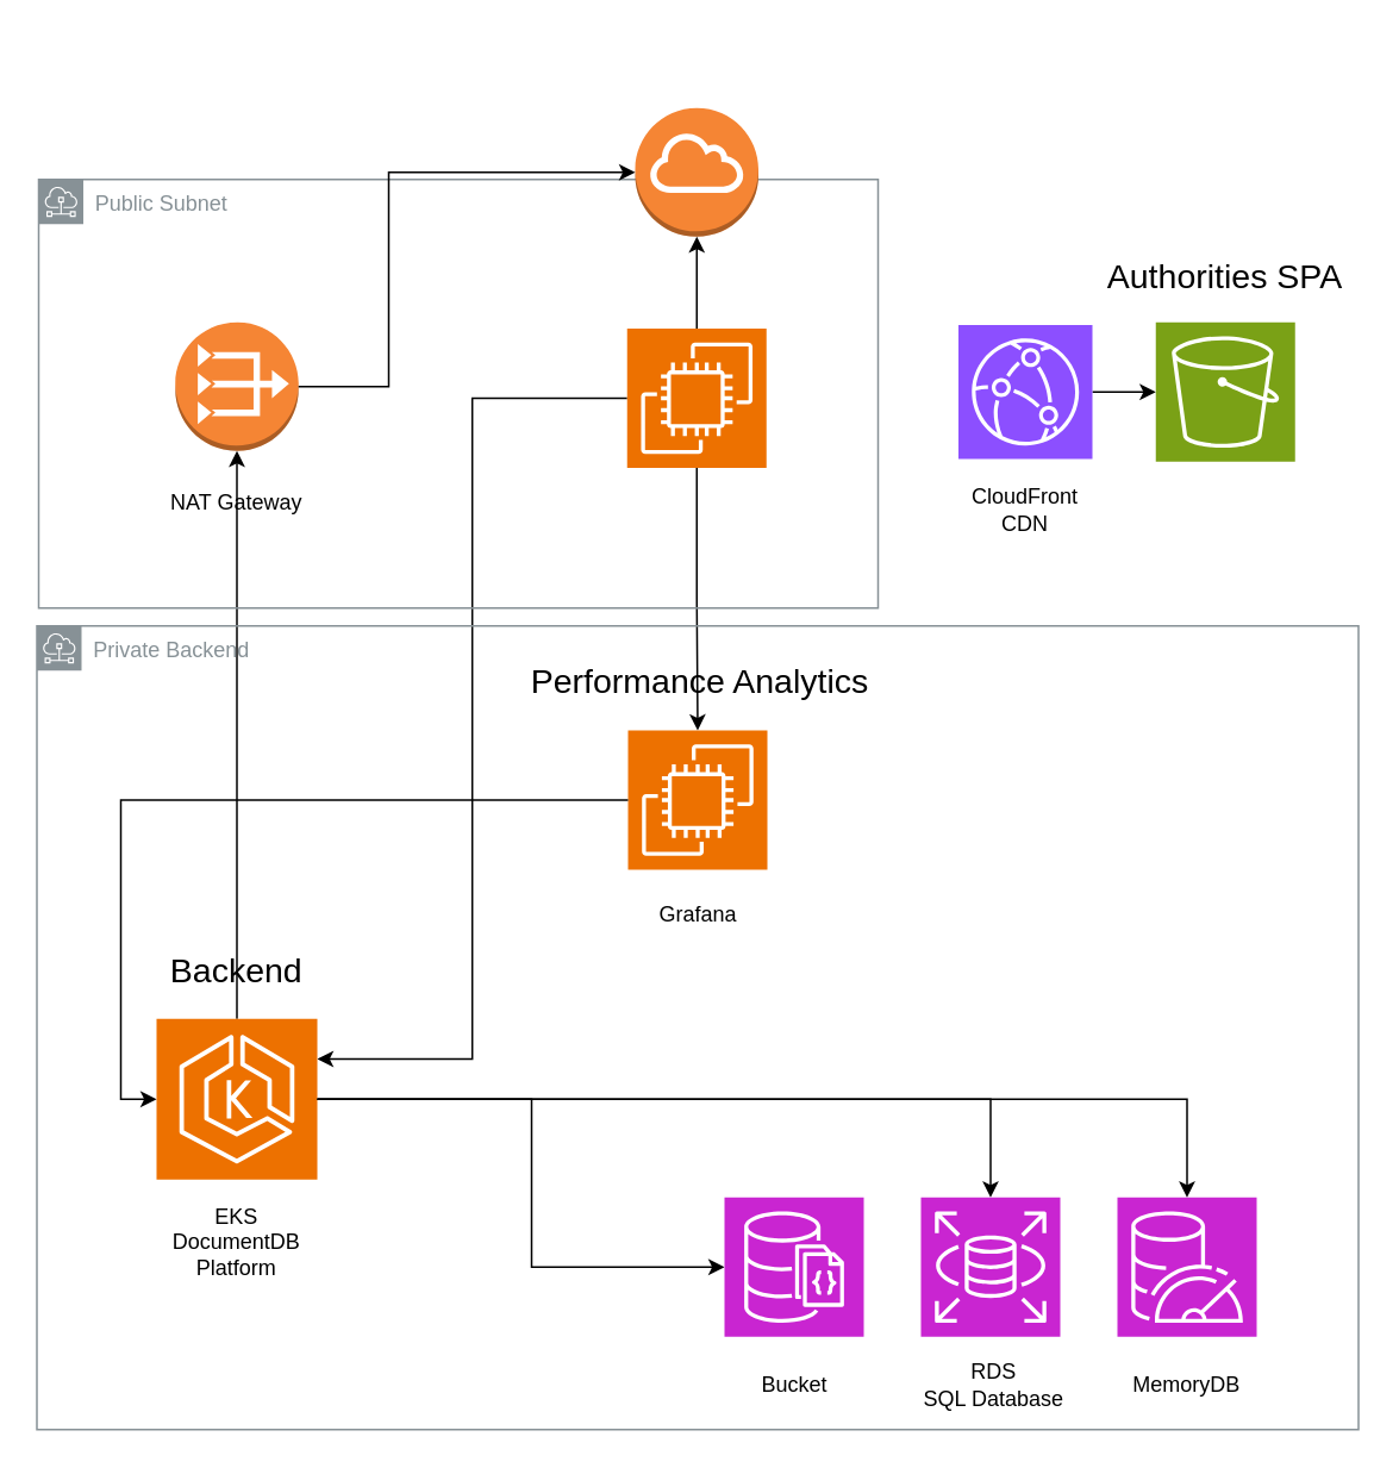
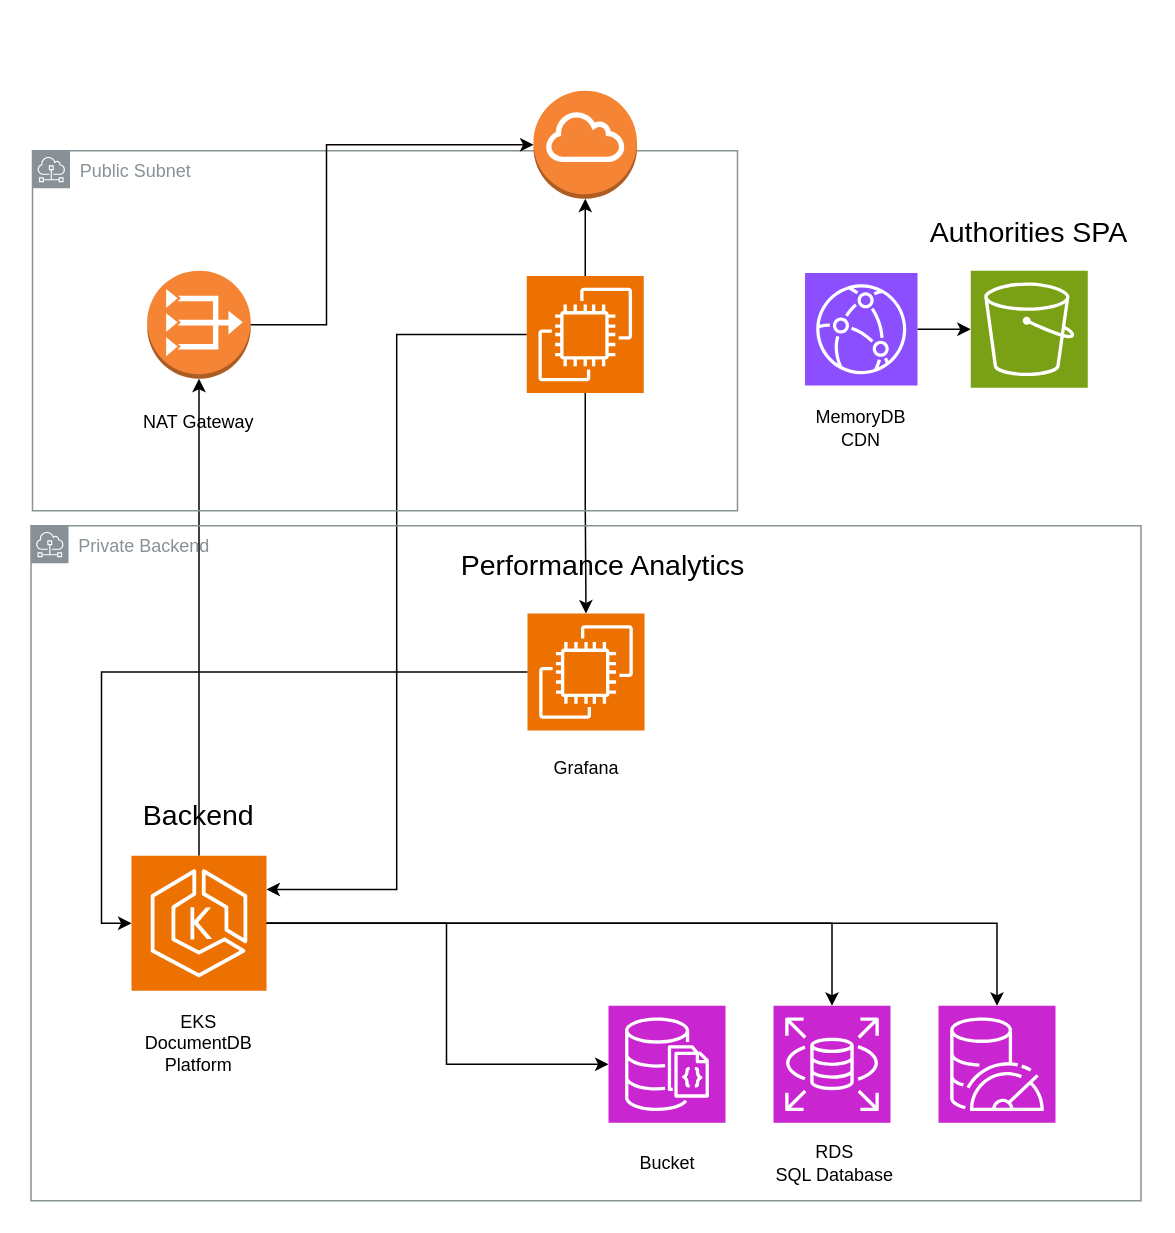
  <mxCell id="0" />
  <mxCell id="1" parent="0" />
  <mxCell id="2" style="edgeStyle=orthogonalEdgeStyle;rounded=0;orthogonalLoop=1;jettySize=auto;html=1;entryX=0.5;entryY=1;entryDx=0;entryDy=0;entryPerimeter=0;exitX=0.5;exitY=0;exitDx=0;exitDy=0;exitPerimeter=0;" parent="1" source="9" target="35" edge="1"><mxGeometry relative="1" as="geometry" /></mxCell>
  <mxCell id="3" style="edgeStyle=orthogonalEdgeStyle;rounded=0;orthogonalLoop=1;jettySize=auto;html=1;entryX=1;entryY=0.25;entryDx=0;entryDy=0;entryPerimeter=0;" parent="1" source="39" target="9" edge="1"><mxGeometry relative="1" as="geometry" /></mxCell>
  <mxCell id="4" style="edgeStyle=orthogonalEdgeStyle;rounded=0;orthogonalLoop=1;jettySize=auto;html=1;exitX=0.5;exitY=1;exitDx=0;exitDy=0;exitPerimeter=0;" parent="1" source="39" target="27" edge="1"><mxGeometry relative="1" as="geometry" /></mxCell>
- <mxCell id="5" value="Performance Analytics" style="text;html=1;align=center;verticalAlign=middle;whiteSpace=wrap;rounded=0;fontSize=19;" parent="1" vertex="1"><mxGeometry x="292.75" y="367" width="196.5" height="30" as="geometry" /></mxCell>
+ <mxCell id="5" value="Performance Analytics" style="text;html=1;align=center;verticalAlign=middle;whiteSpace=wrap;rounded=0;fontSize=19;" parent="1" vertex="1"><mxGeometry x="302.75" y="362" width="196.5" height="30" as="geometry" /></mxCell>
  <mxCell id="6" value="" style="group" parent="1" vertex="1" connectable="0"><mxGeometry x="20" y="350" width="740" height="450" as="geometry" /></mxCell>
  <mxCell id="7" value="Private Backend" style="sketch=0;outlineConnect=0;gradientColor=none;html=1;whiteSpace=wrap;fontSize=12;fontStyle=0;shape=mxgraph.aws4.group;grIcon=mxgraph.aws4.group_subnet;strokeColor=#879196;fillColor=none;verticalAlign=top;align=left;spacingLeft=30;fontColor=#879196;dashed=0;" parent="6" vertex="1"><mxGeometry width="740" height="450" as="geometry" /></mxCell>
  <mxCell id="8" value="" style="group" parent="6" vertex="1" connectable="0"><mxGeometry x="67" y="179" width="90" height="181" as="geometry" /></mxCell>
  <mxCell id="9" value="" style="sketch=0;points=[[0,0,0],[0.25,0,0],[0.5,0,0],[0.75,0,0],[1,0,0],[0,1,0],[0.25,1,0],[0.5,1,0],[0.75,1,0],[1,1,0],[0,0.25,0],[0,0.5,0],[0,0.75,0],[1,0.25,0],[1,0.5,0],[1,0.75,0]];outlineConnect=0;fontColor=#232F3E;fillColor=#ED7100;strokeColor=#ffffff;dashed=0;verticalLabelPosition=bottom;verticalAlign=top;align=center;html=1;fontSize=12;fontStyle=0;aspect=fixed;shape=mxgraph.aws4.resourceIcon;resIcon=mxgraph.aws4.eks;" parent="8" vertex="1"><mxGeometry y="41" width="90" height="90" as="geometry" /></mxCell>
  <mxCell id="10" value="EKS&lt;div&gt;DocumentDB&lt;/div&gt;&lt;div&gt;Platform&lt;/div&gt;" style="text;html=1;align=center;verticalAlign=middle;whiteSpace=wrap;rounded=0;" parent="8" vertex="1"><mxGeometry x="15" y="151" width="60" height="30" as="geometry" /></mxCell>
  <mxCell id="11" value="Backend" style="text;html=1;align=center;verticalAlign=middle;whiteSpace=wrap;rounded=0;fontSize=19;" parent="8" vertex="1"><mxGeometry x="15" width="60" height="30" as="geometry" /></mxCell>
  <mxCell id="12" style="edgeStyle=orthogonalEdgeStyle;rounded=0;orthogonalLoop=1;jettySize=auto;html=1;exitX=0.5;exitY=1;exitDx=0;exitDy=0;" parent="8" source="10" target="10" edge="1"><mxGeometry relative="1" as="geometry" /></mxCell>
  <mxCell id="13" style="edgeStyle=orthogonalEdgeStyle;rounded=0;orthogonalLoop=1;jettySize=auto;html=1;entryX=0;entryY=0.5;entryDx=0;entryDy=0;entryPerimeter=0;" parent="6" source="9" target="16" edge="1"><mxGeometry relative="1" as="geometry"><Array as="points"><mxPoint x="277" y="265" /><mxPoint x="277" y="359" /></Array></mxGeometry></mxCell>
  <mxCell id="14" style="edgeStyle=orthogonalEdgeStyle;rounded=0;orthogonalLoop=1;jettySize=auto;html=1;" parent="6" source="9" target="20" edge="1"><mxGeometry relative="1" as="geometry" /></mxCell>
  <mxCell id="15" value="" style="group" parent="6" vertex="1" connectable="0"><mxGeometry x="385" y="320" width="78" height="120" as="geometry" /></mxCell>
  <mxCell id="16" value="" style="sketch=0;points=[[0,0,0],[0.25,0,0],[0.5,0,0],[0.75,0,0],[1,0,0],[0,1,0],[0.25,1,0],[0.5,1,0],[0.75,1,0],[1,1,0],[0,0.25,0],[0,0.5,0],[0,0.75,0],[1,0.25,0],[1,0.5,0],[1,0.75,0]];outlineConnect=0;fontColor=#232F3E;fillColor=#C925D1;strokeColor=#ffffff;dashed=0;verticalLabelPosition=bottom;verticalAlign=top;align=center;html=1;fontSize=12;fontStyle=0;aspect=fixed;shape=mxgraph.aws4.resourceIcon;resIcon=mxgraph.aws4.documentdb_with_mongodb_compatibility;" parent="15" vertex="1"><mxGeometry width="78" height="78" as="geometry" /></mxCell>
  <mxCell id="17" value="Bucket" style="text;html=1;align=center;verticalAlign=middle;whiteSpace=wrap;rounded=0;" parent="15" vertex="1"><mxGeometry x="1.5" y="90" width="75" height="30" as="geometry" /></mxCell>
  <mxCell id="18" style="edgeStyle=orthogonalEdgeStyle;rounded=0;orthogonalLoop=1;jettySize=auto;html=1;exitX=0.5;exitY=1;exitDx=0;exitDy=0;" parent="15" source="17" target="17" edge="1"><mxGeometry relative="1" as="geometry" /></mxCell>
  <mxCell id="19" value="" style="group" parent="6" vertex="1" connectable="0"><mxGeometry x="495" y="320" width="85.5" height="120" as="geometry" /></mxCell>
  <mxCell id="20" value="" style="sketch=0;points=[[0,0,0],[0.25,0,0],[0.5,0,0],[0.75,0,0],[1,0,0],[0,1,0],[0.25,1,0],[0.5,1,0],[0.75,1,0],[1,1,0],[0,0.25,0],[0,0.5,0],[0,0.75,0],[1,0.25,0],[1,0.5,0],[1,0.75,0]];outlineConnect=0;fontColor=#232F3E;fillColor=#C925D1;strokeColor=#ffffff;dashed=0;verticalLabelPosition=bottom;verticalAlign=top;align=center;html=1;fontSize=12;fontStyle=0;aspect=fixed;shape=mxgraph.aws4.resourceIcon;resIcon=mxgraph.aws4.rds;" parent="19" vertex="1"><mxGeometry width="78" height="78" as="geometry" /></mxCell>
  <mxCell id="21" value="RDS&lt;div&gt;SQL Database&lt;/div&gt;" style="text;html=1;align=center;verticalAlign=middle;whiteSpace=wrap;rounded=0;" parent="19" vertex="1"><mxGeometry x="-1.5" y="90" width="84" height="30" as="geometry" /></mxCell>
  <mxCell id="22" value="" style="group" parent="6" vertex="1" connectable="0"><mxGeometry x="602" y="320" width="84" height="120" as="geometry" /></mxCell>
  <mxCell id="23" value="" style="sketch=0;points=[[0,0,0],[0.25,0,0],[0.5,0,0],[0.75,0,0],[1,0,0],[0,1,0],[0.25,1,0],[0.5,1,0],[0.75,1,0],[1,1,0],[0,0.25,0],[0,0.5,0],[0,0.75,0],[1,0.25,0],[1,0.5,0],[1,0.75,0]];outlineConnect=0;fontColor=#232F3E;fillColor=#C925D1;strokeColor=#ffffff;dashed=0;verticalLabelPosition=bottom;verticalAlign=top;align=center;html=1;fontSize=12;fontStyle=0;aspect=fixed;shape=mxgraph.aws4.resourceIcon;resIcon=mxgraph.aws4.memorydb_for_redis;" parent="22" vertex="1"><mxGeometry x="3" width="78" height="78" as="geometry" /></mxCell>
- <mxCell id="24" value="MemoryDB" style="text;html=1;align=center;verticalAlign=middle;whiteSpace=wrap;rounded=0;" parent="22" vertex="1"><mxGeometry y="90" width="84" height="30" as="geometry" /></mxCell>
  <mxCell id="25" style="edgeStyle=orthogonalEdgeStyle;rounded=0;orthogonalLoop=1;jettySize=auto;html=1;entryX=0.5;entryY=0;entryDx=0;entryDy=0;entryPerimeter=0;" parent="6" source="9" target="23" edge="1"><mxGeometry relative="1" as="geometry" /></mxCell>
  <mxCell id="26" value="" style="group" parent="6" vertex="1" connectable="0"><mxGeometry x="331" y="58.5" width="78" height="118" as="geometry" /></mxCell>
  <mxCell id="27" value="" style="sketch=0;points=[[0,0,0],[0.25,0,0],[0.5,0,0],[0.75,0,0],[1,0,0],[0,1,0],[0.25,1,0],[0.5,1,0],[0.75,1,0],[1,1,0],[0,0.25,0],[0,0.5,0],[0,0.75,0],[1,0.25,0],[1,0.5,0],[1,0.75,0]];outlineConnect=0;fontColor=#232F3E;fillColor=#ED7100;strokeColor=#ffffff;dashed=0;verticalLabelPosition=bottom;verticalAlign=top;align=center;html=1;fontSize=12;fontStyle=0;aspect=fixed;shape=mxgraph.aws4.resourceIcon;resIcon=mxgraph.aws4.ec2;" parent="26" vertex="1"><mxGeometry width="78" height="78" as="geometry" /></mxCell>
  <mxCell id="28" value="Grafana" style="text;html=1;align=center;verticalAlign=middle;whiteSpace=wrap;rounded=0;" parent="26" vertex="1"><mxGeometry x="1.5" y="88" width="75" height="30" as="geometry" /></mxCell>
  <mxCell id="29" style="edgeStyle=orthogonalEdgeStyle;rounded=0;orthogonalLoop=1;jettySize=auto;html=1;entryX=0;entryY=0.5;entryDx=0;entryDy=0;entryPerimeter=0;" parent="6" source="27" target="9" edge="1"><mxGeometry relative="1" as="geometry" /></mxCell>
  <mxCell id="30" value="" style="group" parent="1" vertex="1" connectable="0"><mxGeometry x="21" y="20" width="740" height="320" as="geometry" /></mxCell>
  <mxCell id="31" value="Public Subnet" style="sketch=0;outlineConnect=0;gradientColor=none;html=1;whiteSpace=wrap;fontSize=12;fontStyle=0;shape=mxgraph.aws4.group;grIcon=mxgraph.aws4.group_subnet;strokeColor=#879196;fillColor=none;verticalAlign=top;align=left;spacingLeft=30;fontColor=#879196;dashed=0;" parent="30" vertex="1"><mxGeometry y="80" width="470" height="240" as="geometry" /></mxCell>
  <mxCell id="32" value="" style="group" parent="30" vertex="1" connectable="0"><mxGeometry x="314" width="109" height="112" as="geometry" /></mxCell>
  <mxCell id="33" value="" style="outlineConnect=0;dashed=0;verticalLabelPosition=bottom;verticalAlign=top;align=center;html=1;shape=mxgraph.aws3.internet_gateway;fillColor=#F58534;gradientColor=none;" parent="32" vertex="1"><mxGeometry x="20" y="40" width="69" height="72" as="geometry" /></mxCell>
  <mxCell id="34" value="" style="group" parent="30" vertex="1" connectable="0"><mxGeometry x="72" y="160" width="78" height="116" as="geometry" /></mxCell>
  <mxCell id="35" value="" style="outlineConnect=0;dashed=0;verticalLabelPosition=bottom;verticalAlign=top;align=center;html=1;shape=mxgraph.aws3.vpc_nat_gateway;fillColor=#F58534;gradientColor=none;" parent="34" vertex="1"><mxGeometry x="4.5" width="69" height="72" as="geometry" /></mxCell>
  <mxCell id="36" value="NAT Gateway" style="text;html=1;align=center;verticalAlign=middle;whiteSpace=wrap;rounded=0;" parent="34" vertex="1"><mxGeometry y="86" width="78" height="30" as="geometry" /></mxCell>
  <mxCell id="37" value="" style="group" parent="30" vertex="1" connectable="0"><mxGeometry x="326" y="163" width="85" height="119" as="geometry" /></mxCell>
  <mxCell id="38" value="" style="group" parent="37" vertex="1" connectable="0"><mxGeometry width="85" height="119" as="geometry" /></mxCell>
  <mxCell id="39" value="" style="sketch=0;points=[[0,0,0],[0.25,0,0],[0.5,0,0],[0.75,0,0],[1,0,0],[0,1,0],[0.25,1,0],[0.5,1,0],[0.75,1,0],[1,1,0],[0,0.25,0],[0,0.5,0],[0,0.75,0],[1,0.25,0],[1,0.5,0],[1,0.75,0]];outlineConnect=0;fontColor=#232F3E;fillColor=#ED7100;strokeColor=#ffffff;dashed=0;verticalLabelPosition=bottom;verticalAlign=top;align=center;html=1;fontSize=12;fontStyle=0;aspect=fixed;shape=mxgraph.aws4.resourceIcon;resIcon=mxgraph.aws4.ec2;" parent="37" vertex="1"><mxGeometry x="3.5" y="0.5" width="78" height="78" as="geometry" /></mxCell>
  <mxCell id="40" style="edgeStyle=orthogonalEdgeStyle;rounded=0;orthogonalLoop=1;jettySize=auto;html=1;entryX=0.5;entryY=1;entryDx=0;entryDy=0;entryPerimeter=0;" parent="30" source="39" target="33" edge="1"><mxGeometry relative="1" as="geometry" /></mxCell>
  <mxCell id="41" style="edgeStyle=orthogonalEdgeStyle;rounded=0;orthogonalLoop=1;jettySize=auto;html=1;entryX=0;entryY=0.5;entryDx=0;entryDy=0;entryPerimeter=0;" parent="30" source="35" target="33" edge="1"><mxGeometry relative="1" as="geometry"><Array as="points"><mxPoint x="196" y="196" /><mxPoint x="196" y="76" /></Array></mxGeometry></mxCell>
  <mxCell id="42" style="edgeStyle=orthogonalEdgeStyle;rounded=0;orthogonalLoop=1;jettySize=auto;html=1;" parent="30" source="47" target="45" edge="1"><mxGeometry relative="1" as="geometry" /></mxCell>
  <mxCell id="43" value="" style="group" parent="30" vertex="1" connectable="0"><mxGeometry x="589" y="120" width="151" height="160" as="geometry" /></mxCell>
  <mxCell id="44" value="Authorities SPA" style="text;html=1;align=center;verticalAlign=middle;whiteSpace=wrap;rounded=0;fontSize=19;" parent="43" vertex="1"><mxGeometry width="151" height="30" as="geometry" /></mxCell>
  <mxCell id="45" value="" style="sketch=0;points=[[0,0,0],[0.25,0,0],[0.5,0,0],[0.75,0,0],[1,0,0],[0,1,0],[0.25,1,0],[0.5,1,0],[0.75,1,0],[1,1,0],[0,0.25,0],[0,0.5,0],[0,0.75,0],[1,0.25,0],[1,0.5,0],[1,0.75,0]];outlineConnect=0;fontColor=#232F3E;fillColor=#7AA116;strokeColor=#ffffff;dashed=0;verticalLabelPosition=bottom;verticalAlign=top;align=center;html=1;fontSize=12;fontStyle=0;aspect=fixed;shape=mxgraph.aws4.resourceIcon;resIcon=mxgraph.aws4.s3;" parent="43" vertex="1"><mxGeometry x="36.5" y="40" width="78" height="78" as="geometry" /></mxCell>
  <mxCell id="46" value="" style="group" parent="30" vertex="1" connectable="0"><mxGeometry x="515" y="161.5" width="75" height="118.5" as="geometry" /></mxCell>
  <mxCell id="47" value="" style="sketch=0;points=[[0,0,0],[0.25,0,0],[0.5,0,0],[0.75,0,0],[1,0,0],[0,1,0],[0.25,1,0],[0.5,1,0],[0.75,1,0],[1,1,0],[0,0.25,0],[0,0.5,0],[0,0.75,0],[1,0.25,0],[1,0.5,0],[1,0.75,0]];outlineConnect=0;fontColor=#232F3E;fillColor=#8C4FFF;strokeColor=#ffffff;dashed=0;verticalLabelPosition=bottom;verticalAlign=top;align=center;html=1;fontSize=12;fontStyle=0;aspect=fixed;shape=mxgraph.aws4.resourceIcon;resIcon=mxgraph.aws4.cloudfront;" parent="46" vertex="1"><mxGeometry width="75" height="75" as="geometry" /></mxCell>
- <mxCell id="48" value="CloudFront&lt;div&gt;CDN&lt;/div&gt;" style="text;html=1;align=center;verticalAlign=middle;whiteSpace=wrap;rounded=0;" parent="46" vertex="1"><mxGeometry y="88.5" width="75" height="30" as="geometry" /></mxCell>
+ <mxCell id="48" value="MemoryDB&lt;div&gt;CDN&lt;/div&gt;" style="text;html=1;align=center;verticalAlign=middle;whiteSpace=wrap;rounded=0;" parent="46" vertex="1"><mxGeometry y="88.5" width="75" height="30" as="geometry" /></mxCell>
